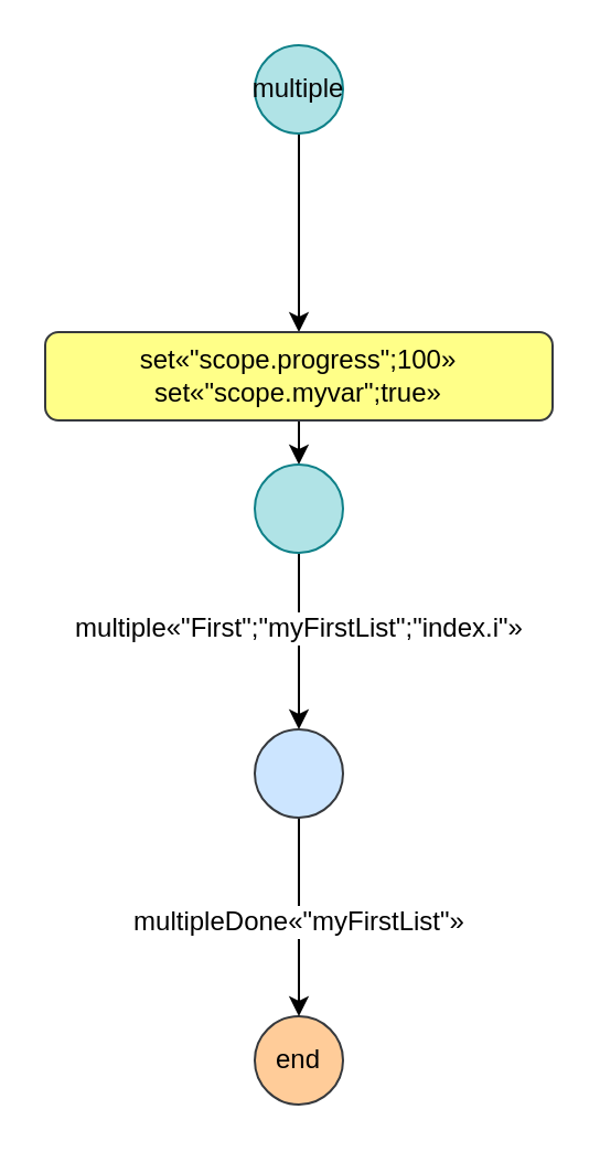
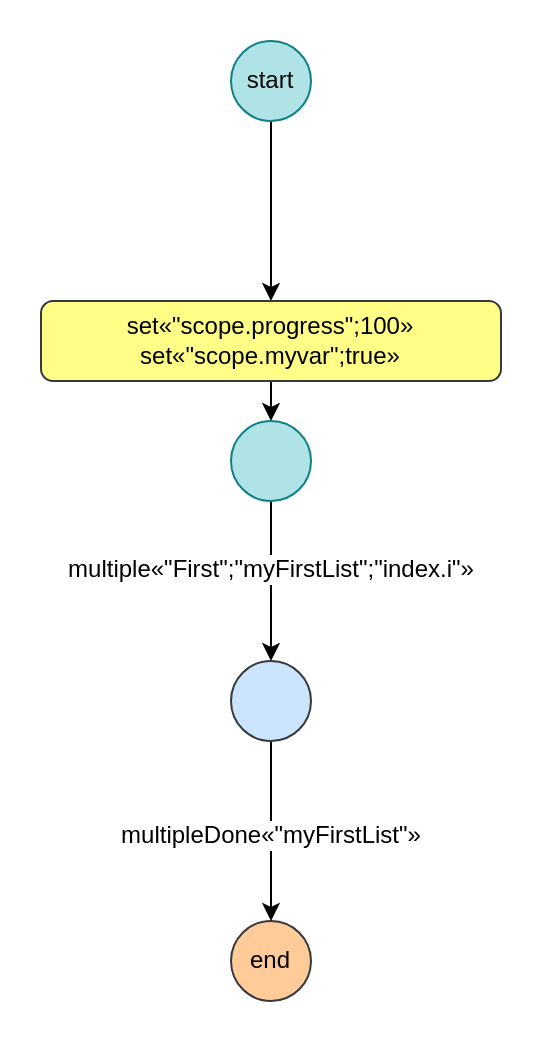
  <mxCell id="0" />
  <mxCell id="1" parent="0" />
  <mxCell id="2" style="edgeStyle=none;html=1;" parent="1" source="3" target="10" edge="1"><mxGeometry relative="1" as="geometry"><mxPoint x="135" y="80" as="targetPoint" /></mxGeometry></mxCell>
- <mxCell id="3" value="multiple" style="ellipse;whiteSpace=wrap;fillColor=#b0e3e6;strokeColor=#0e8088;fontColor=#050505;" parent="1" vertex="1"><mxGeometry x="115" y="20" width="40" height="40" as="geometry" /></mxCell>
+ <mxCell id="3" value="start" style="ellipse;whiteSpace=wrap;fillColor=#b0e3e6;strokeColor=#0e8088;fontColor=#050505;" parent="1" vertex="1"><mxGeometry x="115" y="20" width="40" height="40" as="geometry" /></mxCell>
  <mxCell id="4" value="end" style="ellipse;whiteSpace=wrap;fillColor=#ffcc99;strokeColor=#36393d;fontColor=#000000;" parent="1" vertex="1"><mxGeometry x="115" y="460" width="40" height="40" as="geometry" /></mxCell>
  <mxCell id="5" style="edgeStyle=none;html=1;exitX=0.5;exitY=1;exitDx=0;exitDy=0;entryX=0.5;entryY=0;entryDx=0;entryDy=0;" parent="1" source="12" target="4" edge="1"><mxGeometry relative="1" as="geometry"><mxPoint x="135" y="360" as="sourcePoint" /><mxPoint x="135" y="420" as="targetPoint" /></mxGeometry></mxCell>
  <mxCell id="6" value="multipleDone«&quot;myFirstList&quot;»" style="edgeLabel;align=center;verticalAlign=middle;resizable=0;points=[];fontSize=12;" parent="5" vertex="1" connectable="0"><mxGeometry x="0.192" relative="1" as="geometry"><mxPoint y="-8" as="offset" /></mxGeometry></mxCell>
  <mxCell id="7" style="edgeStyle=none;html=1;exitX=0.5;exitY=1;exitDx=0;exitDy=0;" parent="1" source="11" target="12" edge="1"><mxGeometry relative="1" as="geometry"><mxPoint x="135" y="320" as="targetPoint" /></mxGeometry></mxCell>
  <mxCell id="8" value="multiple«&quot;First&quot;;&quot;myFirstList&quot;;&quot;index.i&quot;»" style="edgeLabel;align=center;verticalAlign=middle;resizable=0;points=[];fontSize=12;" parent="7" vertex="1" connectable="0"><mxGeometry x="-0.323" relative="1" as="geometry"><mxPoint y="6" as="offset" /></mxGeometry></mxCell>
  <mxCell id="9" style="edgeStyle=none;html=1;" parent="1" source="10" target="11" edge="1"><mxGeometry relative="1" as="geometry" /></mxCell>
  <mxCell id="10" value="set«&quot;scope.progress&quot;;100»&#10;set«&quot;scope.myvar&quot;;true»" style="rounded=1;whiteSpace=wrap;fillColor=#ffff88;strokeColor=#36393d;fontColor=#000000;" parent="1" vertex="1"><mxGeometry x="20" y="150" width="230" height="40" as="geometry" /></mxCell>
  <mxCell id="11" value="" style="ellipse;whiteSpace=wrap;fillColor=#b0e3e6;strokeColor=#0e8088;fontColor=#050505;" parent="1" vertex="1"><mxGeometry x="115" y="210" width="40" height="40" as="geometry" /></mxCell>
  <mxCell id="12" value="" style="ellipse;whiteSpace=wrap;html=1;fillColor=#cce5ff;strokeColor=#36393d;" parent="1" vertex="1"><mxGeometry x="115" y="330" width="40" height="40" as="geometry" /></mxCell>
